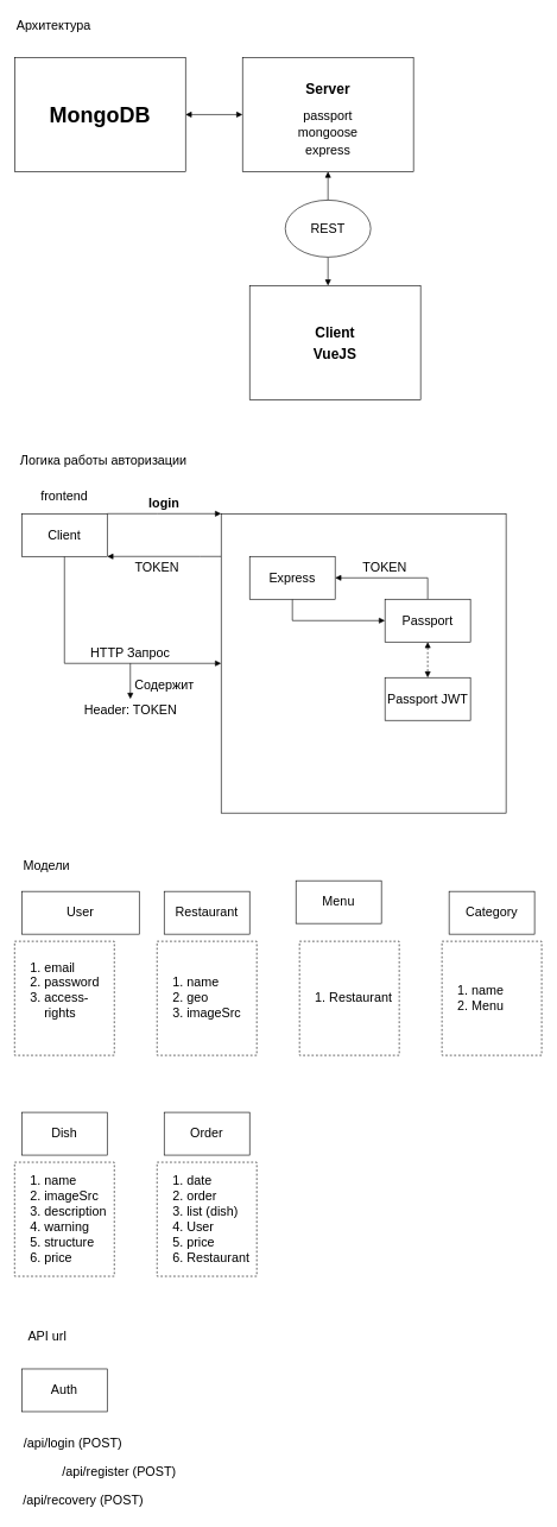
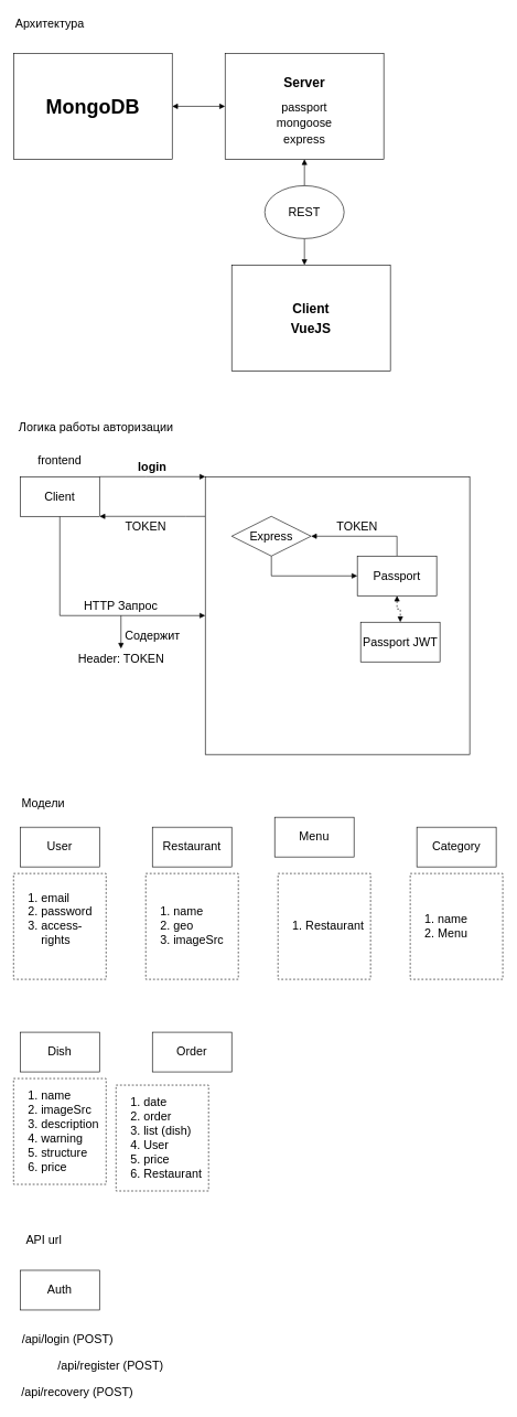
  <mxCell id="0" />
  <mxCell id="1" parent="0" />
  <mxCell id="2" value="" style="edgeStyle=orthogonalEdgeStyle;orthogonalLoop=1;jettySize=auto;html=1;fontSize=30;rounded=0;strokeColor=default;endArrow=block;endFill=1;startArrow=block;startFill=1;" edge="1" parent="1" source="3" target="5"><mxGeometry relative="1" as="geometry" /></mxCell>
  <mxCell id="3" value="&lt;font style=&quot;font-size: 30px&quot;&gt;&lt;b&gt;MongoDB&lt;/b&gt;&lt;/font&gt;" style="rounded=0;whiteSpace=wrap;html=1;" vertex="1" parent="1"><mxGeometry x="20" y="80" width="240" height="160" as="geometry" /></mxCell>
  <mxCell id="4" value="" style="edgeStyle=orthogonalEdgeStyle;rounded=0;orthogonalLoop=1;jettySize=auto;html=1;fontSize=18;startArrow=none;startFill=1;endArrow=block;endFill=1;strokeColor=default;" edge="1" parent="1" source="9" target="7"><mxGeometry relative="1" as="geometry"><Array as="points"><mxPoint x="460" y="450" /><mxPoint x="460" y="450" /></Array></mxGeometry></mxCell>
  <mxCell id="5" value="&lt;font style=&quot;font-size: 20px&quot;&gt;&lt;b&gt;&lt;br&gt;&lt;/b&gt;&lt;/font&gt;" style="rounded=0;whiteSpace=wrap;html=1;" vertex="1" parent="1"><mxGeometry x="340" y="80" width="240" height="160" as="geometry" /></mxCell>
  <mxCell id="6" value="&lt;span style=&quot;font-size: 18px&quot;&gt;passport&lt;br&gt;mongoose&lt;br&gt;express&lt;br&gt;&lt;/span&gt;" style="text;html=1;strokeColor=none;fillColor=none;align=center;verticalAlign=middle;whiteSpace=wrap;rounded=0;fontSize=20;" vertex="1" parent="1"><mxGeometry x="430" y="170" width="60" height="30" as="geometry" /></mxCell>
  <mxCell id="7" value="&lt;font style=&quot;font-size: 20px&quot;&gt;&lt;b style=&quot;line-height: 1.5&quot;&gt;Client&lt;br&gt;VueJS&lt;br&gt;&lt;/b&gt;&lt;/font&gt;" style="rounded=0;whiteSpace=wrap;html=1;" vertex="1" parent="1"><mxGeometry x="350" y="400" width="240" height="160" as="geometry" /></mxCell>
  <mxCell id="8" value="&lt;b style=&quot;font-size: 20px&quot;&gt;Server&lt;/b&gt;" style="text;html=1;strokeColor=none;fillColor=none;align=center;verticalAlign=middle;whiteSpace=wrap;rounded=0;fontSize=18;" vertex="1" parent="1"><mxGeometry x="430" y="110" width="60" height="30" as="geometry" /></mxCell>
  <mxCell id="9" value="REST" style="ellipse;whiteSpace=wrap;html=1;fontSize=18;" vertex="1" parent="1"><mxGeometry x="400" y="280" width="120" height="80" as="geometry" /></mxCell>
  <mxCell id="10" value="" style="edgeStyle=orthogonalEdgeStyle;rounded=0;orthogonalLoop=1;jettySize=auto;html=1;fontSize=18;startArrow=block;startFill=1;endArrow=none;endFill=1;strokeColor=default;" edge="1" parent="1" source="5" target="9"><mxGeometry relative="1" as="geometry"><mxPoint x="460" y="240" as="sourcePoint" /><mxPoint x="460" y="320" as="targetPoint" /></mxGeometry></mxCell>
  <mxCell id="11" value="Архитектура" style="text;html=1;strokeColor=none;fillColor=none;align=center;verticalAlign=middle;whiteSpace=wrap;rounded=0;fontSize=18;" vertex="1" parent="1"><mxGeometry x="20" y="20" width="110" height="30" as="geometry" /></mxCell>
  <mxCell id="12" value="Логика работы авторизации" style="text;html=1;strokeColor=none;fillColor=none;align=center;verticalAlign=middle;whiteSpace=wrap;rounded=0;fontSize=18;" vertex="1" parent="1"><mxGeometry x="20" y="630" width="250" height="30" as="geometry" /></mxCell>
  <mxCell id="13" style="edgeStyle=orthogonalEdgeStyle;rounded=0;orthogonalLoop=1;jettySize=auto;html=1;exitX=1;exitY=0;exitDx=0;exitDy=0;entryX=0;entryY=0;entryDx=0;entryDy=0;fontSize=18;startArrow=none;startFill=0;endArrow=block;endFill=1;strokeColor=default;" edge="1" parent="1" source="16" target="18"><mxGeometry relative="1" as="geometry"><Array as="points"><mxPoint x="220" y="720" /><mxPoint x="220" y="720" /></Array></mxGeometry></mxCell>
  <mxCell id="14" style="edgeStyle=orthogonalEdgeStyle;rounded=0;orthogonalLoop=1;jettySize=auto;html=1;exitX=1;exitY=1;exitDx=0;exitDy=0;fontSize=18;startArrow=block;startFill=1;endArrow=none;endFill=0;strokeColor=default;" edge="1" parent="1" source="16" target="18"><mxGeometry relative="1" as="geometry"><Array as="points"><mxPoint x="280" y="780" /><mxPoint x="280" y="780" /></Array></mxGeometry></mxCell>
  <mxCell id="15" style="edgeStyle=orthogonalEdgeStyle;rounded=0;orthogonalLoop=1;jettySize=auto;html=1;exitX=0.5;exitY=1;exitDx=0;exitDy=0;fontSize=18;startArrow=none;startFill=0;endArrow=block;endFill=1;strokeColor=default;" edge="1" parent="1" source="16" target="18"><mxGeometry relative="1" as="geometry" /></mxCell>
  <mxCell id="16" value="Client" style="rounded=0;whiteSpace=wrap;html=1;fontSize=18;" vertex="1" parent="1"><mxGeometry x="30" y="720" width="120" height="60" as="geometry" /></mxCell>
  <mxCell id="17" value="frontend" style="text;html=1;strokeColor=none;fillColor=none;align=center;verticalAlign=middle;whiteSpace=wrap;rounded=0;fontSize=18;" vertex="1" parent="1"><mxGeometry x="60" y="680" width="60" height="30" as="geometry" /></mxCell>
  <mxCell id="18" value="" style="rounded=0;whiteSpace=wrap;html=1;fontSize=18;" vertex="1" parent="1"><mxGeometry x="310" y="720" width="400" height="420" as="geometry" /></mxCell>
  <mxCell id="19" style="edgeStyle=orthogonalEdgeStyle;rounded=0;orthogonalLoop=1;jettySize=auto;html=1;exitX=0.5;exitY=1;exitDx=0;exitDy=0;entryX=0;entryY=0.5;entryDx=0;entryDy=0;fontSize=18;startArrow=none;startFill=0;endArrow=block;endFill=1;strokeColor=default;" edge="1" parent="1" source="20" target="23"><mxGeometry relative="1" as="geometry" /></mxCell>
- <mxCell id="20" value="Express" style="rounded=0;whiteSpace=wrap;html=1;fontSize=18;" vertex="1" parent="1"><mxGeometry x="350" y="780" width="120" height="60" as="geometry" /></mxCell>
+ <mxCell id="20" value="Express" style="rhombus;whiteSpace=wrap;html=1;fontSize=18;" vertex="1" parent="1"><mxGeometry x="350" y="780" width="120" height="60" as="geometry" /></mxCell>
  <mxCell id="21" value="" style="edgeStyle=orthogonalEdgeStyle;rounded=0;orthogonalLoop=1;jettySize=auto;html=1;fontSize=18;startArrow=block;startFill=1;endArrow=block;endFill=1;strokeColor=default;dashed=1;" edge="1" parent="1" source="23" target="24"><mxGeometry relative="1" as="geometry" /></mxCell>
  <mxCell id="22" style="edgeStyle=orthogonalEdgeStyle;rounded=0;orthogonalLoop=1;jettySize=auto;html=1;exitX=0.5;exitY=0;exitDx=0;exitDy=0;entryX=1;entryY=0.5;entryDx=0;entryDy=0;fontSize=18;startArrow=none;startFill=0;endArrow=block;endFill=1;strokeColor=default;" edge="1" parent="1" source="23" target="20"><mxGeometry relative="1" as="geometry" /></mxCell>
  <mxCell id="23" value="Passport" style="rounded=0;whiteSpace=wrap;html=1;fontSize=18;" vertex="1" parent="1"><mxGeometry x="540" y="840" width="120" height="60" as="geometry" /></mxCell>
- <mxCell id="24" value="Passport JWT" style="rounded=0;whiteSpace=wrap;html=1;fontSize=18;" vertex="1" parent="1"><mxGeometry x="540" y="950" width="120" height="60" as="geometry" /></mxCell>
+ <mxCell id="24" value="Passport JWT" style="rounded=0;whiteSpace=wrap;html=1;fontSize=18;" vertex="1" parent="1"><mxGeometry x="545" y="940" width="120" height="60" as="geometry" /></mxCell>
  <mxCell id="25" value="TOKEN" style="text;html=1;strokeColor=none;fillColor=none;align=center;verticalAlign=middle;whiteSpace=wrap;rounded=0;fontSize=18;" vertex="1" parent="1"><mxGeometry x="510" y="780" width="60" height="30" as="geometry" /></mxCell>
  <mxCell id="26" value="&lt;b&gt;login&lt;/b&gt;" style="text;html=1;strokeColor=none;fillColor=none;align=center;verticalAlign=middle;whiteSpace=wrap;rounded=0;fontSize=18;" vertex="1" parent="1"><mxGeometry x="200" y="690" width="60" height="30" as="geometry" /></mxCell>
  <mxCell id="27" value="TOKEN" style="text;html=1;strokeColor=none;fillColor=none;align=center;verticalAlign=middle;whiteSpace=wrap;rounded=0;fontSize=18;" vertex="1" parent="1"><mxGeometry x="190" y="780" width="60" height="30" as="geometry" /></mxCell>
  <mxCell id="28" style="edgeStyle=orthogonalEdgeStyle;rounded=0;orthogonalLoop=1;jettySize=auto;html=1;exitX=0.5;exitY=1;exitDx=0;exitDy=0;entryX=0.5;entryY=0;entryDx=0;entryDy=0;fontSize=18;startArrow=none;startFill=0;endArrow=block;endFill=1;strokeColor=default;" edge="1" parent="1" source="29" target="30"><mxGeometry relative="1" as="geometry" /></mxCell>
  <mxCell id="29" value="HTTP Запрос" style="text;html=1;strokeColor=none;fillColor=none;align=center;verticalAlign=middle;whiteSpace=wrap;rounded=0;fontSize=18;" vertex="1" parent="1"><mxGeometry x="120" y="900" width="125" height="30" as="geometry" /></mxCell>
  <mxCell id="30" value="Header: TOKEN" style="text;html=1;strokeColor=none;fillColor=none;align=center;verticalAlign=middle;whiteSpace=wrap;rounded=0;fontSize=18;" vertex="1" parent="1"><mxGeometry x="98.5" y="980" width="168" height="30" as="geometry" /></mxCell>
  <mxCell id="31" value="Содержит" style="text;html=1;align=center;verticalAlign=middle;resizable=0;points=[];autosize=1;strokeColor=none;fillColor=none;fontSize=18;" vertex="1" parent="1"><mxGeometry x="180" y="945" width="100" height="30" as="geometry" /></mxCell>
- <mxCell id="32" value="User" style="rounded=0;whiteSpace=wrap;html=1;fontSize=18;" vertex="1" parent="1"><mxGeometry x="30" y="1250" width="165" height="60" as="geometry" /></mxCell>
+ <mxCell id="32" value="User" style="rounded=0;whiteSpace=wrap;html=1;fontSize=18;" vertex="1" parent="1"><mxGeometry x="30" y="1250" width="120" height="60" as="geometry" /></mxCell>
  <mxCell id="33" value="Модели" style="text;html=1;strokeColor=none;fillColor=none;align=center;verticalAlign=middle;whiteSpace=wrap;rounded=0;fontSize=18;" vertex="1" parent="1"><mxGeometry x="20" y="1200" width="90" height="30" as="geometry" /></mxCell>
  <mxCell id="34" value="&lt;p style=&quot;line-height: 1.2&quot;&gt;&lt;br&gt;&lt;/p&gt;" style="text;html=1;strokeColor=none;fillColor=none;align=left;verticalAlign=middle;whiteSpace=wrap;rounded=0;fontSize=18;" vertex="1" parent="1"><mxGeometry x="30" y="1330" width="120" height="110" as="geometry" /></mxCell>
  <mxCell id="35" value="Restaurant" style="rounded=0;whiteSpace=wrap;html=1;fontSize=18;" vertex="1" parent="1"><mxGeometry x="230" y="1250" width="120" height="60" as="geometry" /></mxCell>
  <mxCell id="36" value="&lt;ol&gt;&lt;li&gt;email&lt;/li&gt;&lt;li&gt;password&lt;/li&gt;&lt;li&gt;access-rights&lt;br&gt;&lt;br&gt;&lt;/li&gt;&lt;/ol&gt;" style="text;html=1;strokeColor=default;fillColor=none;align=left;verticalAlign=middle;whiteSpace=wrap;rounded=0;fontSize=18;dashed=1;" vertex="1" parent="1"><mxGeometry x="20" y="1320" width="140" height="160" as="geometry" /></mxCell>
  <mxCell id="37" value="&lt;ol&gt;&lt;li&gt;name&lt;/li&gt;&lt;li&gt;geo&lt;/li&gt;&lt;li&gt;imageSrc&lt;/li&gt;&lt;/ol&gt;" style="text;html=1;strokeColor=default;fillColor=none;align=left;verticalAlign=middle;whiteSpace=wrap;rounded=0;fontSize=18;dashed=1;" vertex="1" parent="1"><mxGeometry x="220" y="1320" width="140" height="160" as="geometry" /></mxCell>
  <mxCell id="38" value="Menu" style="rounded=0;whiteSpace=wrap;html=1;fontSize=18;" vertex="1" parent="1"><mxGeometry x="415" y="1235" width="120" height="60" as="geometry" /></mxCell>
  <mxCell id="39" value="&lt;ol&gt;&lt;li&gt;Restaurant&lt;br&gt;&lt;/li&gt;&lt;/ol&gt;" style="text;html=1;strokeColor=default;fillColor=none;align=left;verticalAlign=middle;whiteSpace=wrap;rounded=0;fontSize=18;dashed=1;" vertex="1" parent="1"><mxGeometry x="420" y="1320" width="140" height="160" as="geometry" /></mxCell>
  <mxCell id="40" value="Category" style="rounded=0;whiteSpace=wrap;html=1;fontSize=18;" vertex="1" parent="1"><mxGeometry x="630" y="1250" width="120" height="60" as="geometry" /></mxCell>
  <mxCell id="41" value="&lt;ol&gt;&lt;li&gt;&lt;span&gt;name&lt;/span&gt;&lt;br&gt;&lt;/li&gt;&lt;li&gt;Menu&lt;/li&gt;&lt;/ol&gt;" style="text;html=1;strokeColor=default;fillColor=none;align=left;verticalAlign=middle;whiteSpace=wrap;rounded=0;fontSize=18;dashed=1;" vertex="1" parent="1"><mxGeometry x="620" y="1320" width="140" height="160" as="geometry" /></mxCell>
  <mxCell id="42" value="&lt;div&gt;&lt;span&gt;Dish&lt;/span&gt;&lt;br&gt;&lt;/div&gt;" style="rounded=0;whiteSpace=wrap;html=1;fontSize=18;" vertex="1" parent="1"><mxGeometry x="30" y="1560" width="120" height="60" as="geometry" /></mxCell>
  <mxCell id="43" value="&lt;ol&gt;&lt;li&gt;&lt;span&gt;name&lt;/span&gt;&lt;br&gt;&lt;/li&gt;&lt;li&gt;imageSrc&lt;/li&gt;&lt;li&gt;description&lt;/li&gt;&lt;li&gt;warning&lt;br&gt;&lt;/li&gt;&lt;li&gt;structure&lt;br&gt;&lt;/li&gt;&lt;li&gt;price&lt;/li&gt;&lt;/ol&gt;" style="text;html=1;strokeColor=default;fillColor=none;align=left;verticalAlign=middle;whiteSpace=wrap;rounded=0;fontSize=18;dashed=1;" vertex="1" parent="1"><mxGeometry x="20" y="1630" width="140" height="160" as="geometry" /></mxCell>
  <mxCell id="44" value="&lt;div&gt;&lt;span&gt;Order&lt;/span&gt;&lt;br&gt;&lt;/div&gt;" style="rounded=0;whiteSpace=wrap;html=1;fontSize=18;" vertex="1" parent="1"><mxGeometry x="230" y="1560" width="120" height="60" as="geometry" /></mxCell>
- <mxCell id="45" value="&lt;ol&gt;&lt;li&gt;date&lt;/li&gt;&lt;li&gt;order&lt;/li&gt;&lt;li&gt;list (dish)&lt;/li&gt;&lt;li&gt;User&lt;/li&gt;&lt;li&gt;price&lt;/li&gt;&lt;li&gt;Restaurant&lt;/li&gt;&lt;/ol&gt;" style="text;html=1;strokeColor=default;fillColor=none;align=left;verticalAlign=middle;whiteSpace=wrap;rounded=0;fontSize=18;dashed=1;" vertex="1" parent="1"><mxGeometry x="220" y="1630" width="140" height="160" as="geometry" /></mxCell>
+ <mxCell id="45" value="&lt;ol&gt;&lt;li&gt;date&lt;/li&gt;&lt;li&gt;order&lt;/li&gt;&lt;li&gt;list (dish)&lt;/li&gt;&lt;li&gt;User&lt;/li&gt;&lt;li&gt;price&lt;/li&gt;&lt;li&gt;Restaurant&lt;/li&gt;&lt;/ol&gt;" style="text;html=1;strokeColor=default;fillColor=none;align=left;verticalAlign=middle;whiteSpace=wrap;rounded=0;fontSize=18;dashed=1;" vertex="1" parent="1"><mxGeometry x="175" y="1640" width="140" height="160" as="geometry" /></mxCell>
  <mxCell id="46" value="API url" style="text;html=1;strokeColor=none;fillColor=none;align=center;verticalAlign=middle;whiteSpace=wrap;rounded=0;fontSize=18;" vertex="1" parent="1"><mxGeometry x="21" y="1860" width="90" height="30" as="geometry" /></mxCell>
  <mxCell id="47" value="Auth" style="rounded=0;whiteSpace=wrap;html=1;fontSize=18;" vertex="1" parent="1"><mxGeometry x="30" y="1920" width="120" height="60" as="geometry" /></mxCell>
  <mxCell id="48" value="/api/login (POST)" style="text;html=1;strokeColor=none;fillColor=none;align=left;verticalAlign=middle;whiteSpace=wrap;rounded=0;dashed=1;fontSize=18;" vertex="1" parent="1"><mxGeometry x="31" y="2010" width="149" height="30" as="geometry" /></mxCell>
  <mxCell id="49" value="/api/register (POST)" style="text;html=1;strokeColor=none;fillColor=none;align=left;verticalAlign=middle;whiteSpace=wrap;rounded=0;dashed=1;fontSize=18;" vertex="1" parent="1"><mxGeometry x="85" y="2050" width="170" height="30" as="geometry" /></mxCell>
  <mxCell id="50" value="/api/recovery (POST)" style="text;html=1;strokeColor=none;fillColor=none;align=left;verticalAlign=middle;whiteSpace=wrap;rounded=0;dashed=1;fontSize=18;" vertex="1" parent="1"><mxGeometry x="30" y="2090" width="180" height="30" as="geometry" /></mxCell>
